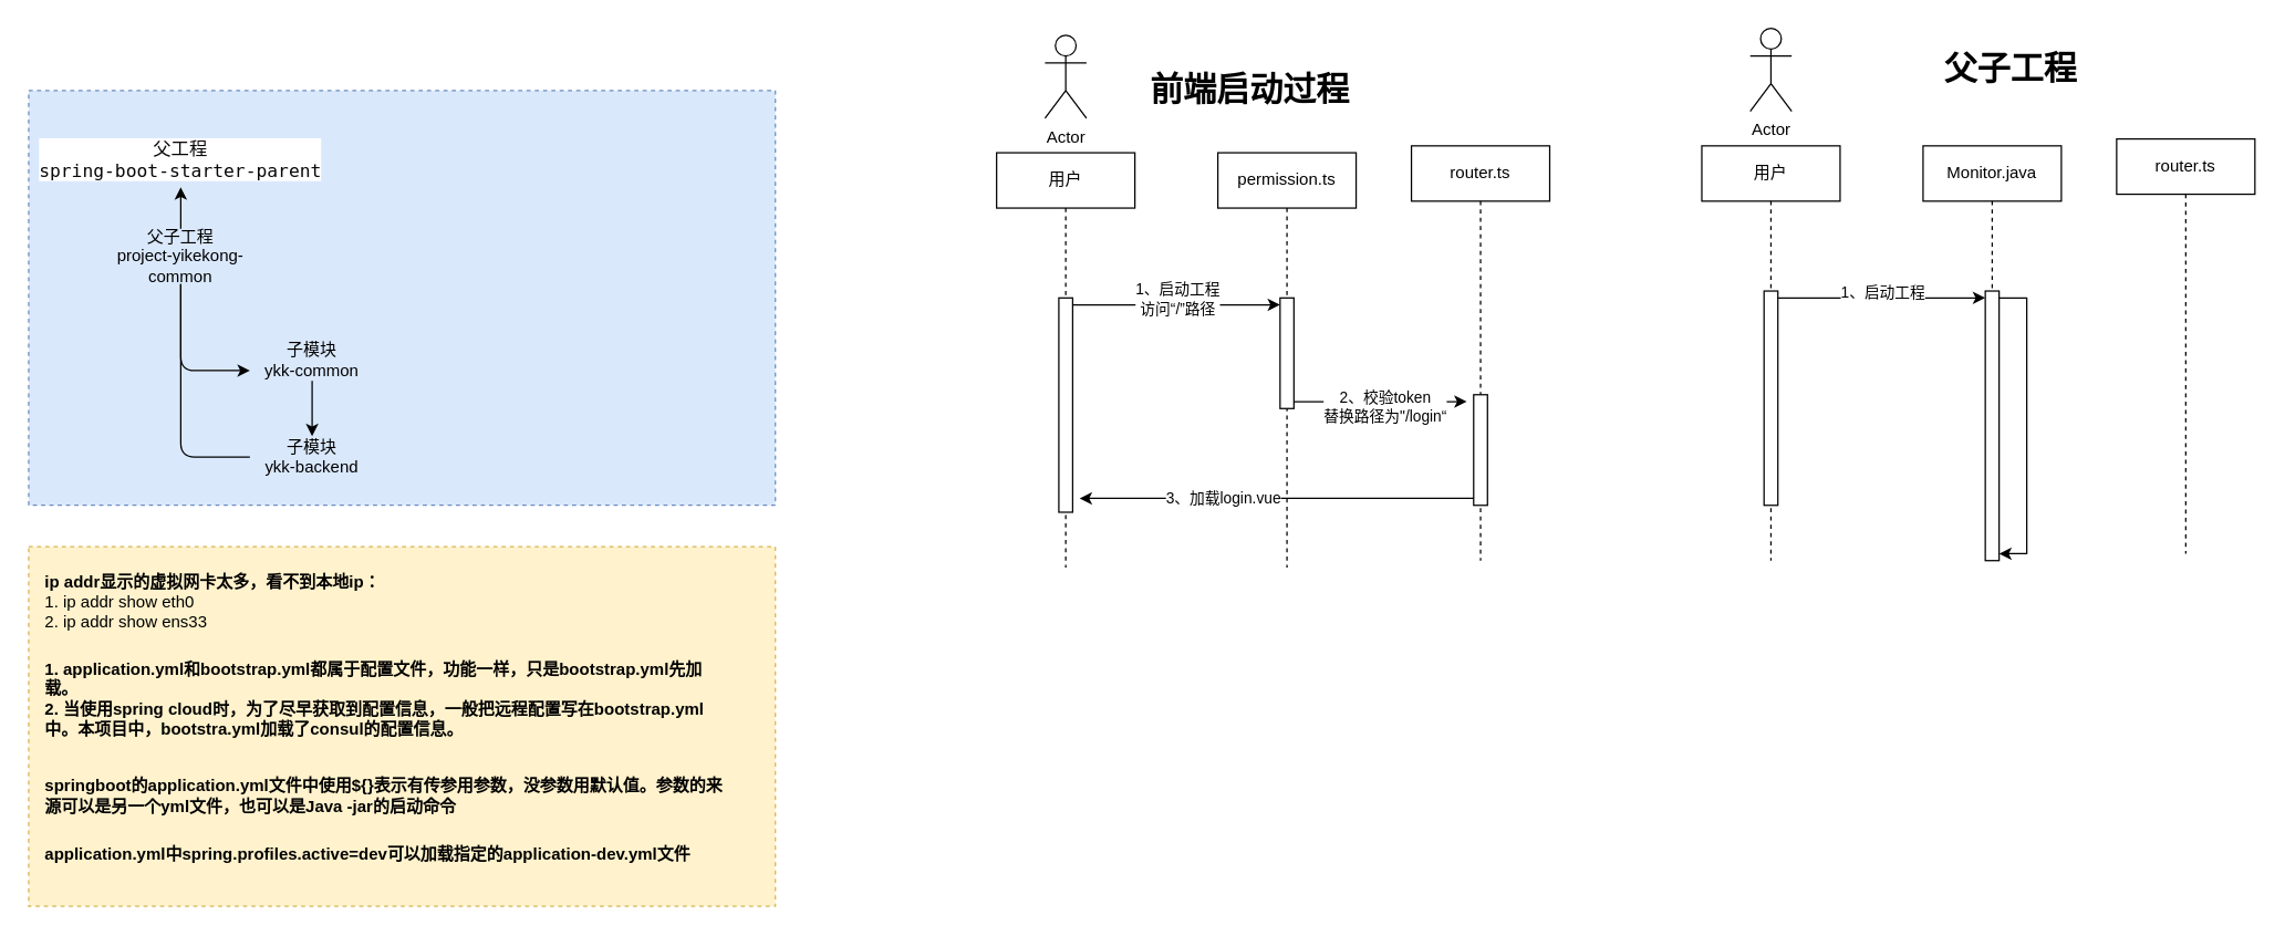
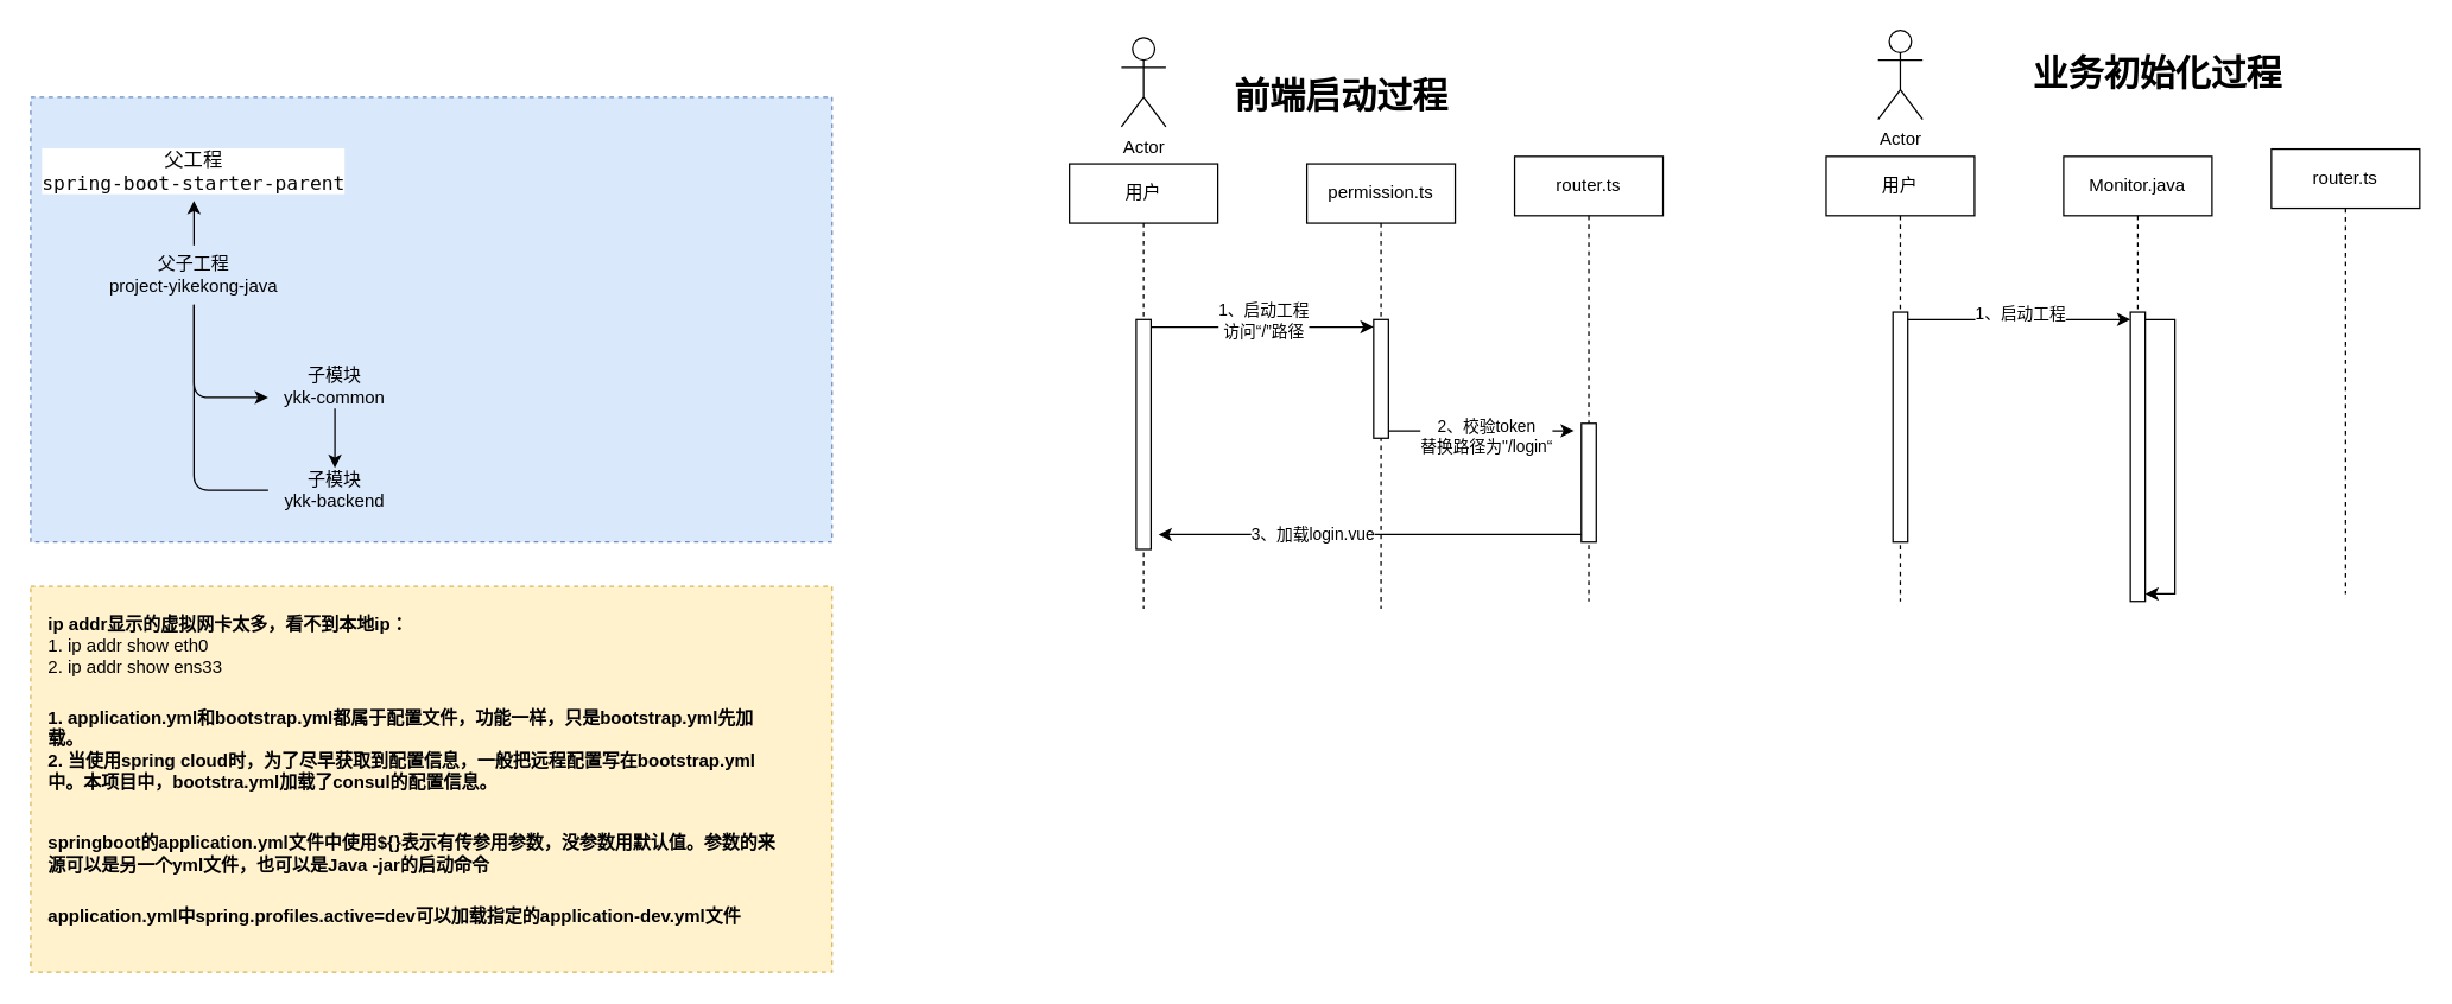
  <mxCell id="0" />
  <mxCell id="1" parent="0" />
  <mxCell id="2" value="" style="rounded=0;whiteSpace=wrap;html=1;fillColor=#dae8fc;strokeColor=#6c8ebf;dashed=1;" vertex="1" parent="1"><mxGeometry x="20" y="65" width="540" height="300" as="geometry" /></mxCell>
  <mxCell id="3" style="edgeStyle=orthogonalEdgeStyle;html=1;entryX=0;entryY=0.75;entryDx=0;entryDy=0;" edge="1" parent="1" source="6" target="8"><mxGeometry relative="1" as="geometry" /></mxCell>
  <mxCell id="4" style="edgeStyle=orthogonalEdgeStyle;html=1;exitX=0.5;exitY=1;exitDx=0;exitDy=0;entryX=0;entryY=0.5;entryDx=0;entryDy=0;endArrow=none;" edge="1" parent="1" source="6" target="9"><mxGeometry relative="1" as="geometry" /></mxCell>
  <mxCell id="5" value="" style="edgeStyle=none;html=1;" edge="1" parent="1" source="6" target="10"><mxGeometry relative="1" as="geometry" /></mxCell>
- <mxCell id="6" value="父子工程&lt;div&gt;project-yikekong-common&lt;/div&gt;" style="text;html=1;align=center;verticalAlign=middle;whiteSpace=wrap;rounded=0;" vertex="1" parent="1"><mxGeometry x="70" y="165" width="120" height="40" as="geometry" /></mxCell>
+ <mxCell id="6" value="父子工程&lt;div&gt;project-yikekong-java&lt;/div&gt;" style="text;html=1;align=center;verticalAlign=middle;whiteSpace=wrap;rounded=0;" vertex="1" parent="1"><mxGeometry x="70" y="165" width="120" height="40" as="geometry" /></mxCell>
  <mxCell id="7" style="edgeStyle=none;html=1;entryX=0.5;entryY=0;entryDx=0;entryDy=0;" edge="1" parent="1" source="8" target="9"><mxGeometry relative="1" as="geometry" /></mxCell>
  <mxCell id="8" value="子模块&lt;div&gt;ykk-common&lt;/div&gt;" style="text;html=1;align=center;verticalAlign=middle;whiteSpace=wrap;rounded=0;" vertex="1" parent="1"><mxGeometry x="180" y="245" width="90" height="30" as="geometry" /></mxCell>
  <mxCell id="9" value="子模块&lt;div&gt;ykk-backend&lt;/div&gt;" style="text;html=1;align=center;verticalAlign=middle;whiteSpace=wrap;rounded=0;" vertex="1" parent="1"><mxGeometry x="180" y="315" width="90" height="30" as="geometry" /></mxCell>
  <mxCell id="10" value="&lt;div style=&quot;background-color:#ffffff;color:#080808&quot;&gt;&lt;pre style=&quot;font-family:'JetBrains Mono',monospace;font-size:9.8pt;&quot;&gt;父工程&lt;br/&gt;spring-boot-starter-parent&lt;/pre&gt;&lt;/div&gt;" style="text;html=1;align=center;verticalAlign=middle;whiteSpace=wrap;rounded=0;fillColor=none;fillStyle=dots;" vertex="1" parent="1"><mxGeometry x="30" y="95" width="200" height="40" as="geometry" /></mxCell>
  <mxCell id="11" value="" style="rounded=0;whiteSpace=wrap;html=1;fillColor=#fff2cc;strokeColor=#d6b656;dashed=1;" vertex="1" parent="1"><mxGeometry x="20" y="395" width="540" height="260" as="geometry" /></mxCell>
  <mxCell id="12" value="&lt;b&gt;ip addr显示的虚拟网卡太多，看不到本地ip：&lt;/b&gt;&lt;div&gt;1. ip addr show eth0&lt;/div&gt;&lt;div&gt;2. ip addr show ens33&lt;/div&gt;" style="text;html=1;align=left;verticalAlign=middle;whiteSpace=wrap;rounded=0;" vertex="1" parent="1"><mxGeometry x="30" y="405" width="246" height="60" as="geometry" /></mxCell>
  <mxCell id="13" value="&lt;b&gt;1. application.yml和bootstrap.yml都属于配置文件，功能一样，只是bootstrap.yml先加载。&lt;br&gt;2. 当使用spring cloud时，为了尽早获取到配置信息，一般把远程配置写在bootstrap.yml中。本项目中，bootstra.yml加载了consul的配置信息。&lt;/b&gt;" style="text;html=1;align=left;verticalAlign=middle;whiteSpace=wrap;rounded=0;" vertex="1" parent="1"><mxGeometry x="30" y="475" width="500" height="60" as="geometry" /></mxCell>
  <mxCell id="14" value="&lt;b&gt;springboot的application.yml文件中使用${}表示有传参用参数，没参数用默认值。参数的来源可以是另一个yml文件，也可以是Java -jar的启动命令&lt;/b&gt;" style="text;html=1;align=left;verticalAlign=middle;whiteSpace=wrap;rounded=0;" vertex="1" parent="1"><mxGeometry x="30" y="555" width="500" height="40" as="geometry" /></mxCell>
  <mxCell id="15" value="&lt;b&gt;application.yml中spring.profiles.active=dev可以加载指定的application-dev.yml文件&lt;/b&gt;" style="text;html=1;align=left;verticalAlign=middle;whiteSpace=wrap;rounded=0;" vertex="1" parent="1"><mxGeometry x="30" y="600" width="500" height="35" as="geometry" /></mxCell>
  <mxCell id="16" value="permission.ts" style="shape=umlLifeline;perimeter=lifelinePerimeter;whiteSpace=wrap;html=1;container=1;dropTarget=0;collapsible=0;recursiveResize=0;outlineConnect=0;portConstraint=eastwest;newEdgeStyle={&quot;edgeStyle&quot;:&quot;elbowEdgeStyle&quot;,&quot;elbow&quot;:&quot;vertical&quot;,&quot;curved&quot;:0,&quot;rounded&quot;:0};" vertex="1" parent="1"><mxGeometry x="880" y="110" width="100" height="300" as="geometry" /></mxCell>
  <mxCell id="17" value="" style="html=1;points=[[0,0,0,0,5],[0,1,0,0,-5],[1,0,0,0,5],[1,1,0,0,-5]];perimeter=orthogonalPerimeter;outlineConnect=0;targetShapes=umlLifeline;portConstraint=eastwest;newEdgeStyle={&quot;curved&quot;:0,&quot;rounded&quot;:0};" vertex="1" parent="16"><mxGeometry x="45" y="105" width="10" height="80" as="geometry" /></mxCell>
  <mxCell id="18" value="用户" style="shape=umlLifeline;perimeter=lifelinePerimeter;whiteSpace=wrap;html=1;container=1;dropTarget=0;collapsible=0;recursiveResize=0;outlineConnect=0;portConstraint=eastwest;newEdgeStyle={&quot;edgeStyle&quot;:&quot;elbowEdgeStyle&quot;,&quot;elbow&quot;:&quot;vertical&quot;,&quot;curved&quot;:0,&quot;rounded&quot;:0};" vertex="1" parent="1"><mxGeometry x="720" y="110" width="100" height="300" as="geometry" /></mxCell>
  <mxCell id="19" value="" style="html=1;points=[[0,0,0,0,5],[0,1,0,0,-5],[1,0,0,0,5],[1,1,0,0,-5]];perimeter=orthogonalPerimeter;outlineConnect=0;targetShapes=umlLifeline;portConstraint=eastwest;newEdgeStyle={&quot;curved&quot;:0,&quot;rounded&quot;:0};" vertex="1" parent="18"><mxGeometry x="45" y="105" width="10" height="155" as="geometry" /></mxCell>
  <mxCell id="20" value="Actor" style="shape=umlActor;verticalLabelPosition=bottom;verticalAlign=top;html=1;" vertex="1" parent="1"><mxGeometry x="755" y="25" width="30" height="60" as="geometry" /></mxCell>
  <mxCell id="21" style="edgeStyle=none;html=1;curved=0;rounded=0;exitX=1;exitY=0;exitDx=0;exitDy=5;exitPerimeter=0;entryX=0;entryY=0;entryDx=0;entryDy=5;entryPerimeter=0;" edge="1" parent="1" source="19" target="17"><mxGeometry relative="1" as="geometry" /></mxCell>
  <mxCell id="22" value="1、启动工程&lt;div&gt;访问“/”路径&lt;/div&gt;" style="edgeLabel;html=1;align=center;verticalAlign=middle;resizable=0;points=[];" vertex="1" connectable="0" parent="21"><mxGeometry x="0.327" relative="1" as="geometry"><mxPoint x="-25" y="-5" as="offset" /></mxGeometry></mxCell>
  <mxCell id="23" value="router.ts" style="shape=umlLifeline;perimeter=lifelinePerimeter;whiteSpace=wrap;html=1;container=1;dropTarget=0;collapsible=0;recursiveResize=0;outlineConnect=0;portConstraint=eastwest;newEdgeStyle={&quot;edgeStyle&quot;:&quot;elbowEdgeStyle&quot;,&quot;elbow&quot;:&quot;vertical&quot;,&quot;curved&quot;:0,&quot;rounded&quot;:0};" vertex="1" parent="1"><mxGeometry x="1020" y="105" width="100" height="300" as="geometry" /></mxCell>
  <mxCell id="24" value="" style="html=1;points=[[0,0,0,0,5],[0,1,0,0,-5],[1,0,0,0,5],[1,1,0,0,-5]];perimeter=orthogonalPerimeter;outlineConnect=0;targetShapes=umlLifeline;portConstraint=eastwest;newEdgeStyle={&quot;curved&quot;:0,&quot;rounded&quot;:0};" vertex="1" parent="23"><mxGeometry x="45" y="180" width="10" height="80" as="geometry" /></mxCell>
  <mxCell id="25" style="edgeStyle=none;html=1;curved=0;rounded=0;exitX=1;exitY=1;exitDx=0;exitDy=-5;exitPerimeter=0;" edge="1" parent="1" source="17"><mxGeometry relative="1" as="geometry"><mxPoint x="1060" y="290" as="targetPoint" /></mxGeometry></mxCell>
  <mxCell id="26" value="2、校验token&lt;div&gt;替换路径为&quot;/login“&lt;/div&gt;" style="edgeLabel;html=1;align=center;verticalAlign=middle;resizable=0;points=[];" vertex="1" connectable="0" parent="25"><mxGeometry x="-0.495" y="2" relative="1" as="geometry"><mxPoint x="33" y="5" as="offset" /></mxGeometry></mxCell>
  <mxCell id="27" style="edgeStyle=none;html=1;curved=0;rounded=0;exitX=0;exitY=1;exitDx=0;exitDy=-5;exitPerimeter=0;" edge="1" parent="1" source="24"><mxGeometry relative="1" as="geometry"><mxPoint x="780" y="360" as="targetPoint" /></mxGeometry></mxCell>
  <mxCell id="28" value="3、加载login.vue" style="edgeLabel;html=1;align=center;verticalAlign=middle;resizable=0;points=[];" vertex="1" connectable="0" parent="27"><mxGeometry x="0.276" y="-1" relative="1" as="geometry"><mxPoint as="offset" /></mxGeometry></mxCell>
  <mxCell id="29" value="Monitor.java" style="shape=umlLifeline;perimeter=lifelinePerimeter;whiteSpace=wrap;html=1;container=1;dropTarget=0;collapsible=0;recursiveResize=0;outlineConnect=0;portConstraint=eastwest;newEdgeStyle={&quot;edgeStyle&quot;:&quot;elbowEdgeStyle&quot;,&quot;elbow&quot;:&quot;vertical&quot;,&quot;curved&quot;:0,&quot;rounded&quot;:0};" vertex="1" parent="1"><mxGeometry x="1390" y="105" width="100" height="300" as="geometry" /></mxCell>
  <mxCell id="30" value="" style="html=1;points=[[0,0,0,0,5],[0,1,0,0,-5],[1,0,0,0,5],[1,1,0,0,-5]];perimeter=orthogonalPerimeter;outlineConnect=0;targetShapes=umlLifeline;portConstraint=eastwest;newEdgeStyle={&quot;curved&quot;:0,&quot;rounded&quot;:0};" vertex="1" parent="29"><mxGeometry x="45" y="105" width="10" height="195" as="geometry" /></mxCell>
  <mxCell id="31" style="edgeStyle=none;html=1;curved=0;rounded=0;exitX=1;exitY=0;exitDx=0;exitDy=5;exitPerimeter=0;" edge="1" parent="29" source="30" target="30"><mxGeometry relative="1" as="geometry"><Array as="points"><mxPoint x="75" y="110" /></Array></mxGeometry></mxCell>
  <mxCell id="32" value="用户" style="shape=umlLifeline;perimeter=lifelinePerimeter;whiteSpace=wrap;html=1;container=1;dropTarget=0;collapsible=0;recursiveResize=0;outlineConnect=0;portConstraint=eastwest;newEdgeStyle={&quot;edgeStyle&quot;:&quot;elbowEdgeStyle&quot;,&quot;elbow&quot;:&quot;vertical&quot;,&quot;curved&quot;:0,&quot;rounded&quot;:0};" vertex="1" parent="1"><mxGeometry x="1230" y="105" width="100" height="300" as="geometry" /></mxCell>
  <mxCell id="33" value="" style="html=1;points=[[0,0,0,0,5],[0,1,0,0,-5],[1,0,0,0,5],[1,1,0,0,-5]];perimeter=orthogonalPerimeter;outlineConnect=0;targetShapes=umlLifeline;portConstraint=eastwest;newEdgeStyle={&quot;curved&quot;:0,&quot;rounded&quot;:0};" vertex="1" parent="32"><mxGeometry x="45" y="105" width="10" height="155" as="geometry" /></mxCell>
  <mxCell id="34" value="Actor" style="shape=umlActor;verticalLabelPosition=bottom;verticalAlign=top;html=1;" vertex="1" parent="1"><mxGeometry x="1265" y="20" width="30" height="60" as="geometry" /></mxCell>
  <mxCell id="35" style="edgeStyle=none;html=1;curved=0;rounded=0;exitX=1;exitY=0;exitDx=0;exitDy=5;exitPerimeter=0;entryX=0;entryY=0;entryDx=0;entryDy=5;entryPerimeter=0;" edge="1" parent="1" source="33" target="30"><mxGeometry relative="1" as="geometry" /></mxCell>
  <mxCell id="36" value="1、启动工程" style="edgeLabel;html=1;align=center;verticalAlign=middle;resizable=0;points=[];" vertex="1" connectable="0" parent="35"><mxGeometry x="0.327" relative="1" as="geometry"><mxPoint x="-25" y="-5" as="offset" /></mxGeometry></mxCell>
  <mxCell id="37" value="router.ts" style="shape=umlLifeline;perimeter=lifelinePerimeter;whiteSpace=wrap;html=1;container=1;dropTarget=0;collapsible=0;recursiveResize=0;outlineConnect=0;portConstraint=eastwest;newEdgeStyle={&quot;edgeStyle&quot;:&quot;elbowEdgeStyle&quot;,&quot;elbow&quot;:&quot;vertical&quot;,&quot;curved&quot;:0,&quot;rounded&quot;:0};" vertex="1" parent="1"><mxGeometry x="1530" y="100" width="100" height="300" as="geometry" /></mxCell>
  <mxCell id="38" value="前端启动过程" style="text;strokeColor=none;fillColor=none;html=1;fontSize=24;fontStyle=1;verticalAlign=middle;align=center;" vertex="1" parent="1"><mxGeometry x="825" y="45" width="155" height="40" as="geometry" /></mxCell>
- <mxCell id="39" value="父子工程" style="text;strokeColor=none;fillColor=none;html=1;fontSize=24;fontStyle=1;verticalAlign=middle;align=center;" vertex="1" parent="1"><mxGeometry x="1375" y="30" width="155" height="40" as="geometry" /></mxCell>
+ <mxCell id="39" value="业务初始化过程" style="text;strokeColor=none;fillColor=none;html=1;fontSize=24;fontStyle=1;verticalAlign=middle;align=center;" vertex="1" parent="1"><mxGeometry x="1375" y="30" width="155" height="40" as="geometry" /></mxCell>
